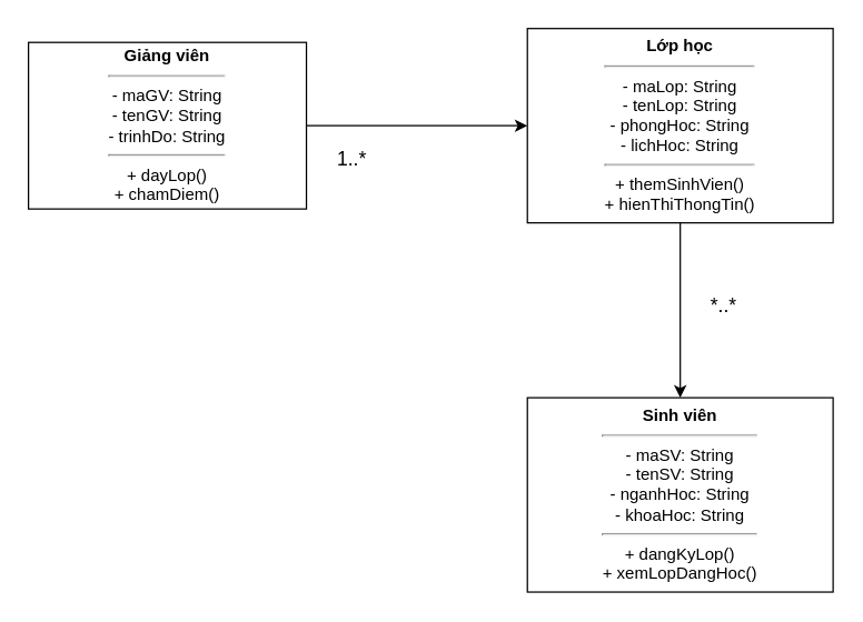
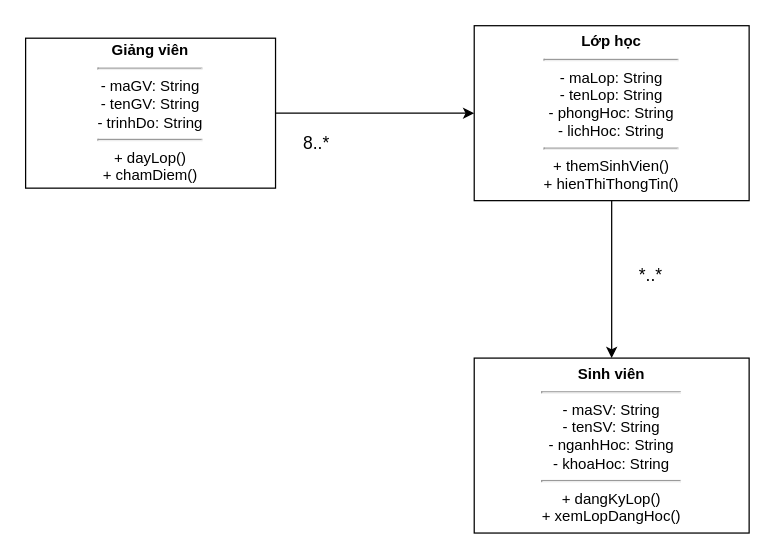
  <mxCell id="0" />
  <mxCell id="1" parent="0" />
  <mxCell id="2" value="&lt;div style=&quot;font-weight:bold;&quot;&gt;Giảng viên&lt;/div&gt;&lt;hr/&gt;- maGV: String&lt;br/&gt;- tenGV: String&lt;br/&gt;- trinhDo: String&lt;br/&gt; &lt;hr/&gt;+ dayLop()&lt;br/&gt;+ chamDiem()" style="rounded=0;whiteSpace=wrap;html=1;strokeColor=#000000;fillColor=#ffffff;fontSize=12;" vertex="1" parent="1"><mxGeometry x="20" y="30" width="200" height="120" as="geometry" /></mxCell>
  <mxCell id="3" value="&lt;div style=&quot;font-weight:bold;&quot;&gt;Lớp học&lt;/div&gt;&lt;hr/&gt;- maLop: String&lt;br/&gt;- tenLop: String&lt;br/&gt;- phongHoc: String&lt;br/&gt;- lichHoc: String&lt;br/&gt;&lt;hr/&gt;+ themSinhVien()&lt;br/&gt;+ hienThiThongTin()" style="rounded=0;whiteSpace=wrap;html=1;strokeColor=#000000;fillColor=#ffffff;fontSize=12;" vertex="1" parent="1"><mxGeometry x="379" y="20" width="220" height="140" as="geometry" /></mxCell>
  <mxCell id="4" value="&lt;div style=&quot;font-weight:bold;&quot;&gt;Sinh viên&lt;/div&gt;&lt;hr/&gt;- maSV: String&lt;br/&gt;- tenSV: String&lt;br/&gt;- nganhHoc: String&lt;br/&gt;- khoaHoc: String&lt;br/&gt;&lt;hr/&gt;+ dangKyLop()&lt;br/&gt;+ xemLopDangHoc()" style="rounded=0;whiteSpace=wrap;html=1;strokeColor=#000000;fillColor=#ffffff;fontSize=12;" vertex="1" parent="1"><mxGeometry x="379" y="286" width="220" height="140" as="geometry" /></mxCell>
  <mxCell id="5" style="edgeStyle=orthogonalEdgeStyle;rounded=0;orthogonalLoop=1;jettySize=auto;html=1;" edge="1" parent="1" source="2" target="3"><mxGeometry relative="1" as="geometry" /></mxCell>
  <mxCell id="6" style="edgeStyle=orthogonalEdgeStyle;rounded=0;orthogonalLoop=1;jettySize=auto;html=1;entryX=0.5;entryY=0;entryDx=0;entryDy=0;" edge="1" parent="1" source="3" target="4"><mxGeometry relative="1" as="geometry"><mxPoint x="765" y="280" as="targetPoint" /></mxGeometry></mxCell>
- <mxCell id="7" value="1..*" style="text;html=1;whiteSpace=wrap;strokeColor=none;fillColor=none;align=center;verticalAlign=middle;rounded=0;fontSize=14;" vertex="1" parent="1"><mxGeometry x="223" y="99" width="60" height="30" as="geometry" /></mxCell>
+ <mxCell id="7" value="8..*" style="text;html=1;whiteSpace=wrap;strokeColor=none;fillColor=none;align=center;verticalAlign=middle;rounded=0;fontSize=14;" vertex="1" parent="1"><mxGeometry x="223" y="99" width="60" height="30" as="geometry" /></mxCell>
  <mxCell id="8" value="*..*" style="text;html=1;whiteSpace=wrap;strokeColor=none;fillColor=none;align=center;verticalAlign=middle;rounded=0;fontSize=14;" vertex="1" parent="1"><mxGeometry x="485" y="204" width="71" height="32" as="geometry" /></mxCell>
